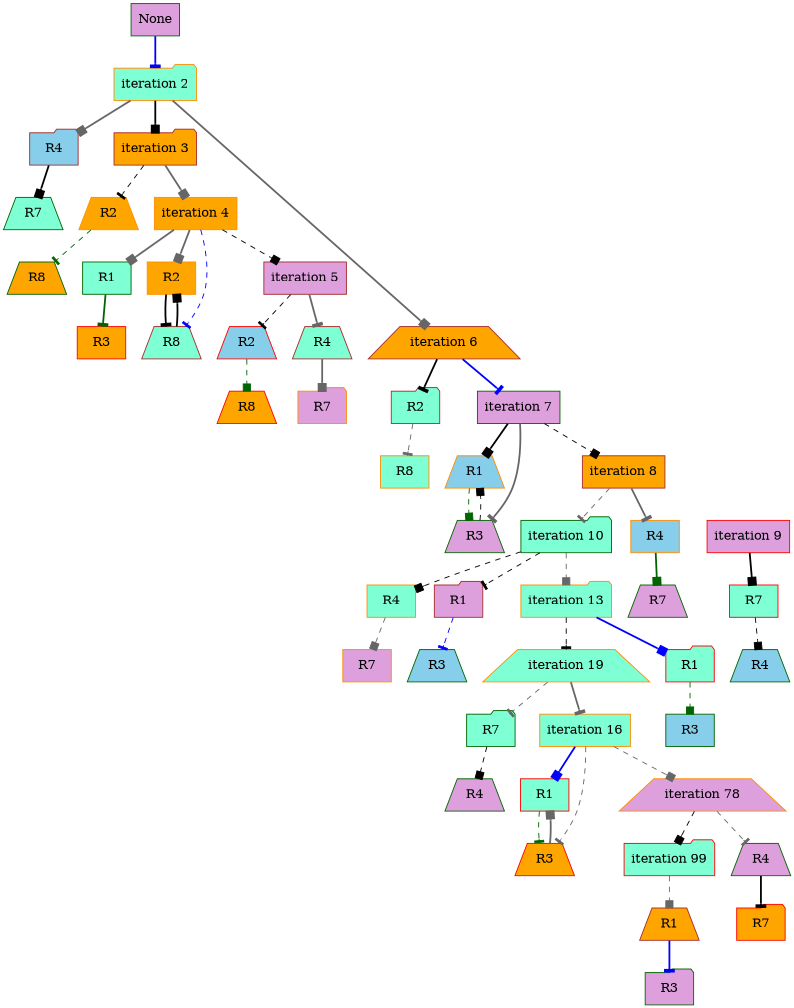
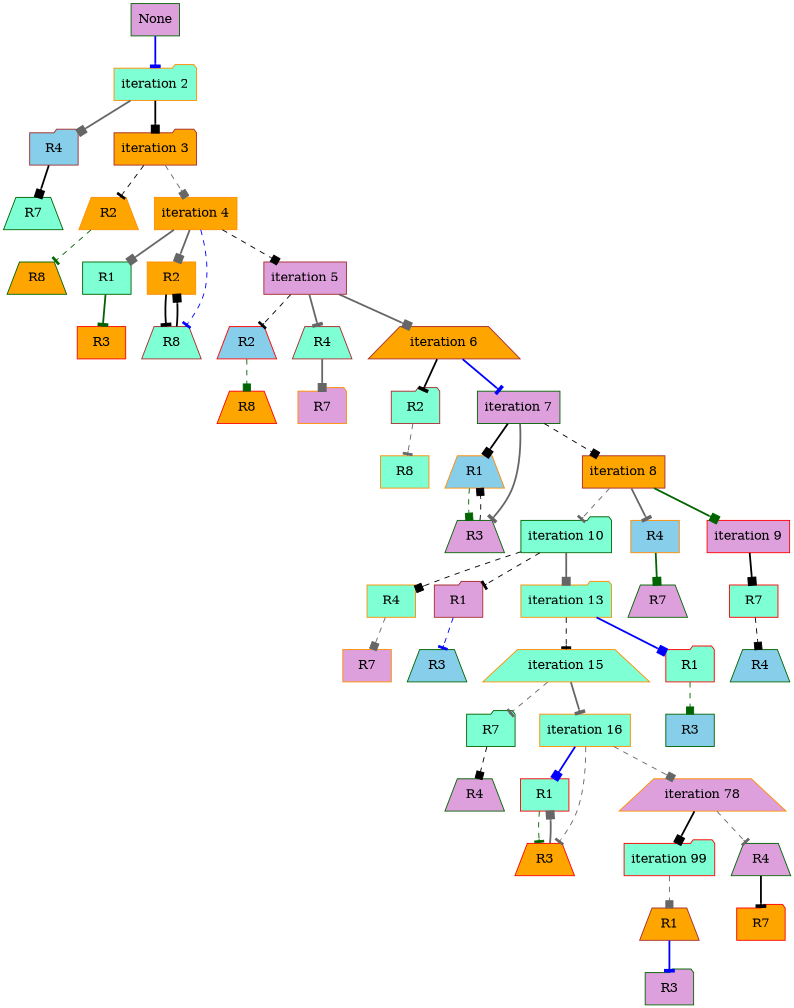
  strict digraph {
    node [color=darkgreen fillcolor=aquamarine shape=trapezium style=filled]
    edge [arrowhead=box color=gray40 style=dashed]
    n1 [color=brown fillcolor=orange label=R1]
    n2 [fillcolor=plum label=R3 shape=folder]
    n3 [color=darkorange fillcolor=skyblue label=R1]
    n4 [fillcolor=plum label=R3]
    n5 [label=R1 shape=box]
    n6 [color=red fillcolor=orange label=R3 shape=box]
    n7 [color=darkorange fillcolor=orange label=R2]
    n8 [fillcolor=orange label=R8]
    n9 [color=darkorange fillcolor=orange label=R2 shape=box]
    n10 [color=brown label=R8]
    n11 [color=red fillcolor=skyblue label=R2]
    n12 [color=red fillcolor=orange label=R8]
    n13 [color=brown label=R2 shape=folder]
    n14 [color=darkorange label=R8 shape=box]
    n15 [color=red label=R1 shape=box]
    n16 [color=red fillcolor=orange label=R3]
    n17 [label=R7 shape=folder]
    n18 [fillcolor=plum label=R4]
    n19 [color=darkorange label=R4 shape=box]
    n20 [color=darkorange fillcolor=plum label=R7 shape=box]
    n21 [color=brown fillcolor=plum label=R1 shape=folder]
    n22 [fillcolor=skyblue label=R3]
    n23 [label="iteration 10" shape=folder]
    n24 [color=darkorange label="iteration 13" shape=folder]
-   n25 [color=darkorange label="iteration 19"]
+   n25 [color=darkorange label="iteration 15"]
    n26 [color=red label=R1 shape=folder]
    n27 [color=darkorange label="iteration 16" shape=box]
    n28 [fillcolor=skyblue label=R3 shape=box]
    n29 [color=brown label=R4]
    n30 [color=darkorange fillcolor=plum label=R7 shape=folder]
    n31 [color=brown fillcolor=skyblue label=R4 shape=folder]
    n32 [label=R7]
    n33 [color=darkorange fillcolor=plum label="iteration 78"]
    n34 [color=red label="iteration 99" shape=folder]
    n35 [fillcolor=plum label=R4]
    n36 [color=red fillcolor=orange label=R7 shape=folder]
    n37 [color=darkorange fillcolor=skyblue label=R4 shape=box]
    n38 [fillcolor=plum label=R7]
    n39 [fillcolor=skyblue label=R4]
    n40 [color=red label=R7 shape=box]
    n41 [color=darkorange label="iteration 2" shape=folder]
    n42 [color=brown fillcolor=orange label="iteration 3" shape=folder]
    n43 [color=darkorange fillcolor=orange label="iteration 4" shape=box]
    n44 [color=brown fillcolor=plum label="iteration 5" shape=box]
    n45 [color=brown fillcolor=orange label="iteration 6"]
    n46 [fillcolor=plum label="iteration 7" shape=box]
    n47 [color=brown fillcolor=orange label="iteration 8" shape=box]
    n48 [color=red fillcolor=plum label="iteration 9" shape=box]
    None [fillcolor=plum shape=box]
    n1 -> n2 [arrowhead=tee color=blue style=bold]
    n3 -> n4 [color=darkgreen]
    n4 -> n3 [color=black]
    n5 -> n6 [arrowhead=tee color=darkgreen style=bold]
    n7 -> n8 [arrowhead=tee color=darkgreen]
    n9 -> n10 [arrowhead=tee color=black style=bold]
    n10 -> n9 [color=black style=bold]
    n11 -> n12 [color=darkgreen]
    n13 -> n14 [arrowhead=tee]
    n15 -> n16 [arrowhead=tee color=darkgreen]
    n16 -> n15 [style=bold]
    n17 -> n18 [color=black]
    n19 -> n20
    n21 -> n22 [arrowhead=tee color=blue]
    n23 -> n19 [color=black]
    n23 -> n21 [arrowhead=tee color=black]
-   n23 -> n24
+   n23 -> n24 [style=bold]
    n24 -> n25 [arrowhead=tee color=black]
    n24 -> n26 [color=blue style=bold]
    n25 -> n17 [arrowhead=tee]
    n25 -> n27 [arrowhead=tee style=bold]
    n26 -> n28 [color=darkgreen]
    n27 -> n15 [color=blue style=bold]
    n27 -> n16 [arrowhead=tee]
    n27 -> n33
    n29 -> n30 [style=bold]
    n31 -> n32 [color=black style=bold]
-   n33 -> n34 [color=black]
+   n33 -> n34 [color=black style=bold]
    n33 -> n35 [arrowhead=tee]
    n34 -> n1
    n35 -> n36 [arrowhead=tee color=black style=bold]
    n37 -> n38 [color=darkgreen style=bold]
    n40 -> n39 [color=black]
    n41 -> n31 [style=bold]
    n41 -> n42 [color=black style=bold]
    n42 -> n7 [arrowhead=tee color=black]
-   n42 -> n43 [style=bold]
+   n42 -> n43
    n43 -> n5 [style=bold]
    n43 -> n9 [style=bold]
    n43 -> n10 [arrowhead=tee color=blue]
    n43 -> n44 [color=black]
    n44 -> n11 [arrowhead=tee color=black]
    n44 -> n29 [arrowhead=tee style=bold]
-   n41 -> n45 [style=bold]
+   n44 -> n45 [style=bold]
    n45 -> n13 [arrowhead=tee color=black style=bold]
    n45 -> n46 [arrowhead=tee color=blue style=bold]
    n46 -> n3 [color=black style=bold]
    n46 -> n4 [arrowhead=tee style=bold]
    n46 -> n47 [color=black]
    n47 -> n23 [arrowhead=tee]
    n47 -> n37 [arrowhead=tee style=bold]
+   n47 -> n48 [color=darkgreen style=bold]
    n48 -> n40 [color=black style=bold]
    None -> n41 [arrowhead=tee color=blue style=bold]
  }
